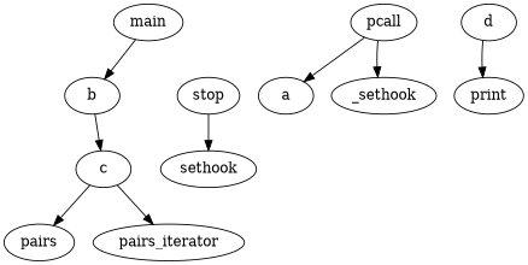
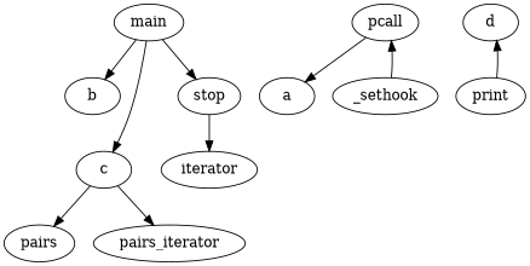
  digraph {
    main
    b
    stop
    pcall
    a
    n6 [label=_sethook]
    c
-   sethook
+   sethook [label=iterator]
    pairs
    n10 [label=pairs_iterator]
    d
    print
    main -> b
-   b -> c
+   main -> stop
+   main -> c
    stop -> sethook
    pcall -> a
-   pcall -> n6
+   n6 -> pcall
    c -> pairs
    c -> n10
-   d -> print
+   print -> d
  }
